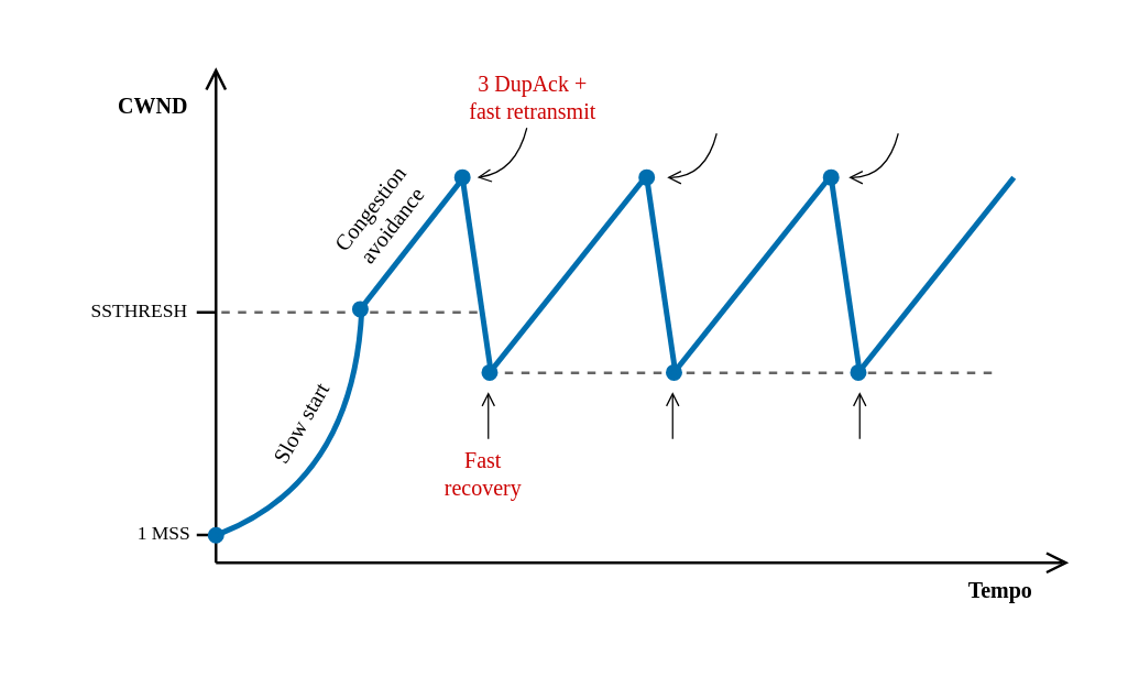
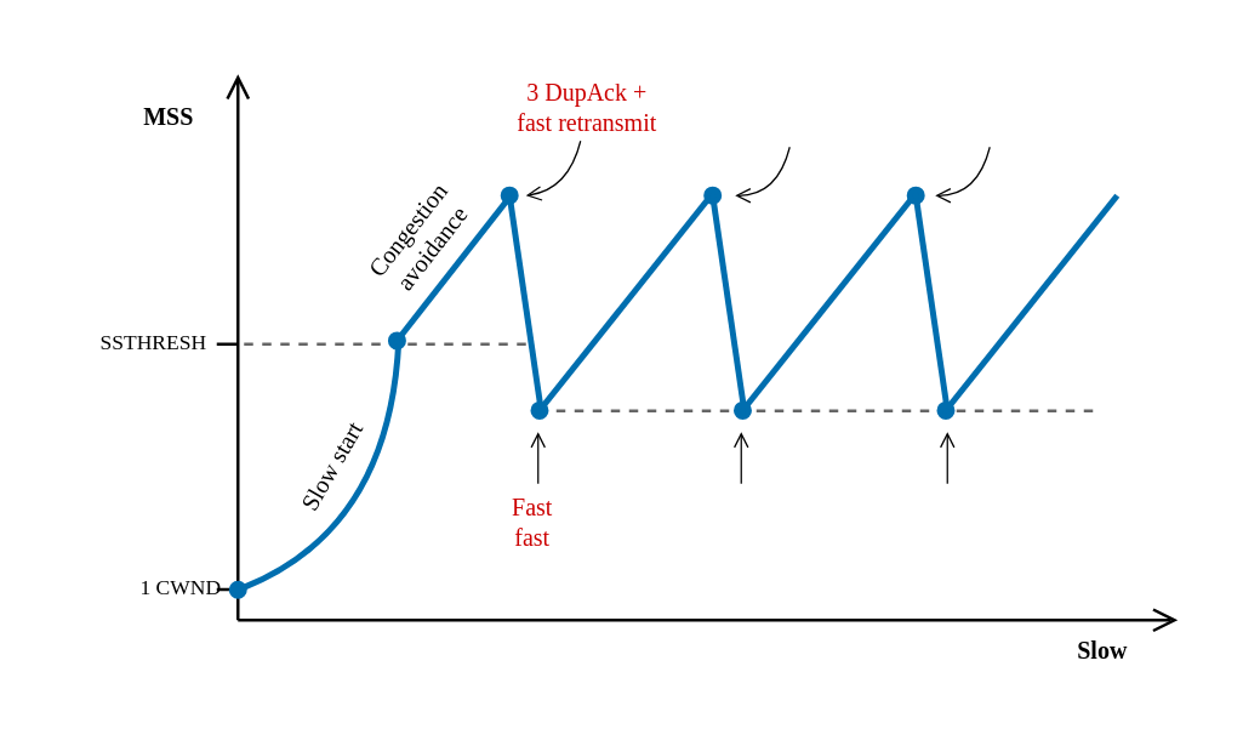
  <mxCell id="0" />
  <mxCell id="1" parent="0" />
  <mxCell id="2" value="" style="endArrow=none;dashed=1;html=1;strokeWidth=1;rounded=0;shadow=0;fontFamily=Bahnschrift;fontSize=8;fontColor=#000000;startSize=0;endSize=6;sourcePerimeterSpacing=0;jumpSize=6;strokeColor=#000000;opacity=60;" edge="1" parent="1"><mxGeometry width="50" height="50" relative="1" as="geometry"><mxPoint x="177" y="135" as="sourcePoint" /><mxPoint x="361" y="135" as="targetPoint" /></mxGeometry></mxCell>
  <mxCell id="3" value="" style="endArrow=none;dashed=1;html=1;strokeWidth=1;rounded=0;shadow=0;fontFamily=Bahnschrift;fontSize=8;fontColor=#000000;startSize=0;endSize=6;sourcePerimeterSpacing=0;jumpSize=6;strokeColor=#000000;opacity=60;" parent="1" edge="1"><mxGeometry width="50" height="50" relative="1" as="geometry"><mxPoint x="80" y="113" as="sourcePoint" /><mxPoint x="175" y="113" as="targetPoint" /></mxGeometry></mxCell>
  <mxCell id="4" value="" style="endArrow=open;html=1;rounded=0;fontFamily=Bahnschrift;fontSize=8;fontColor=#000000;startSize=14;endSize=6;strokeColor=#000000;curved=1;strokeWidth=1;endFill=0;" parent="1" edge="1"><mxGeometry width="50" height="50" relative="1" as="geometry"><mxPoint x="78" y="204" as="sourcePoint" /><mxPoint x="78" y="24" as="targetPoint" /></mxGeometry></mxCell>
  <mxCell id="5" value="" style="endArrow=open;html=1;rounded=0;fontFamily=Bahnschrift;fontSize=8;fontColor=#000000;startSize=14;endSize=6;strokeColor=#000000;curved=1;strokeWidth=1;endFill=0;" parent="1" edge="1"><mxGeometry width="50" height="50" relative="1" as="geometry"><mxPoint x="78" y="204" as="sourcePoint" /><mxPoint x="388" y="204" as="targetPoint" /></mxGeometry></mxCell>
  <mxCell id="6" value="Slow start" style="text;html=1;align=center;verticalAlign=middle;resizable=0;points=[];autosize=1;strokeColor=none;fillColor=none;fontSize=8;fontFamily=Bahnschrift;fontColor=#000000;rotation=-60;" parent="1" vertex="1"><mxGeometry x="79" y="144" width="60" height="20" as="geometry" /></mxCell>
  <mxCell id="7" value="&lt;div&gt;Congestion&lt;/div&gt;&lt;div&gt;avoidance&lt;/div&gt;" style="text;html=1;align=center;verticalAlign=middle;resizable=0;points=[];autosize=1;strokeColor=none;fillColor=none;fontSize=8;fontFamily=Bahnschrift;fontColor=#000000;rotation=-52.1;" parent="1" vertex="1"><mxGeometry x="108" y="64" width="60" height="30" as="geometry" /></mxCell>
- <mxCell id="8" value="1 MSS" style="text;html=1;align=center;verticalAlign=middle;resizable=0;points=[];autosize=1;strokeColor=none;fillColor=none;fontSize=7;fontFamily=Bahnschrift;fontColor=#000000;" parent="1" vertex="1"><mxGeometry x="39" y="184" width="40" height="20" as="geometry" /></mxCell>
+ <mxCell id="8" value="1 CWND" style="text;html=1;align=center;verticalAlign=middle;resizable=0;points=[];autosize=1;strokeColor=none;fillColor=none;fontSize=7;fontFamily=Bahnschrift;fontColor=#000000;" parent="1" vertex="1"><mxGeometry x="39" y="184" width="40" height="20" as="geometry" /></mxCell>
  <mxCell id="9" value="" style="endArrow=none;html=1;rounded=0;shadow=0;fontFamily=Bahnschrift;fontSize=8;fontColor=#000000;startSize=0;endSize=6;sourcePerimeterSpacing=0;strokeColor=#000000;strokeWidth=1;jumpSize=6;" parent="1" edge="1"><mxGeometry width="50" height="50" relative="1" as="geometry"><mxPoint x="71" y="113" as="sourcePoint" /><mxPoint x="78" y="113" as="targetPoint" /></mxGeometry></mxCell>
  <mxCell id="10" value="" style="endArrow=none;html=1;rounded=0;shadow=0;fontFamily=Bahnschrift;fontSize=8;fontColor=#000000;startSize=0;endSize=6;sourcePerimeterSpacing=0;strokeColor=#000000;strokeWidth=1;jumpSize=6;" parent="1" edge="1"><mxGeometry width="50" height="50" relative="1" as="geometry"><mxPoint x="71" y="193.9" as="sourcePoint" /><mxPoint x="78" y="193.9" as="targetPoint" /></mxGeometry></mxCell>
- <mxCell id="11" value="CWND" style="text;html=1;align=center;verticalAlign=middle;resizable=0;points=[];autosize=1;strokeColor=none;fillColor=none;fontSize=8;fontFamily=Bahnschrift;fontColor=#000000;fontStyle=1" parent="1" vertex="1"><mxGeometry x="30" y="28" width="50" height="20" as="geometry" /></mxCell>
- <mxCell id="12" value="Tempo" style="text;html=1;align=center;verticalAlign=middle;resizable=0;points=[];autosize=1;strokeColor=none;fillColor=none;fontSize=8;fontFamily=Bahnschrift;fontColor=#000000;fontStyle=1" parent="1" vertex="1"><mxGeometry x="338" y="204" width="50" height="20" as="geometry" /></mxCell>
+ <mxCell id="11" value="MSS" style="text;html=1;align=center;verticalAlign=middle;resizable=0;points=[];autosize=1;strokeColor=none;fillColor=none;fontSize=8;fontFamily=Bahnschrift;fontColor=#000000;fontStyle=1" parent="1" vertex="1"><mxGeometry x="30" y="28" width="50" height="20" as="geometry" /></mxCell>
+ <mxCell id="12" value="Slow" style="text;html=1;align=center;verticalAlign=middle;resizable=0;points=[];autosize=1;strokeColor=none;fillColor=none;fontSize=8;fontFamily=Bahnschrift;fontColor=#000000;fontStyle=1" parent="1" vertex="1"><mxGeometry x="338" y="204" width="50" height="20" as="geometry" /></mxCell>
  <mxCell id="13" value="" style="endArrow=none;html=1;rounded=0;fontFamily=Bahnschrift;fontSize=8;fontColor=#000000;startSize=4;endSize=14;strokeColor=#006EAF;strokeWidth=2;curved=1;fillColor=#1ba1e2;startArrow=oval;startFill=1;" parent="1" edge="1"><mxGeometry width="50" height="50" relative="1" as="geometry"><mxPoint x="78" y="194" as="sourcePoint" /><mxPoint x="131" y="112" as="targetPoint" /><Array as="points"><mxPoint x="128" y="174" /></Array></mxGeometry></mxCell>
  <mxCell id="14" value="" style="endArrow=none;html=1;fontFamily=Bahnschrift;fontSize=8;fontColor=#000000;startSize=0;endSize=14;strokeColor=#006EAF;strokeWidth=2;fillColor=#1ba1e2;rounded=0;jumpSize=6;shadow=0;sourcePerimeterSpacing=0;startArrow=circle;startFill=1;" edge="1" parent="1"><mxGeometry width="50" height="50" relative="1" as="geometry"><mxPoint x="167" y="60" as="sourcePoint" /><mxPoint x="178" y="135" as="targetPoint" /></mxGeometry></mxCell>
  <mxCell id="15" value="SSTHRESH" style="text;html=1;align=center;verticalAlign=middle;resizable=0;points=[];autosize=1;strokeColor=none;fillColor=none;fontSize=7;fontFamily=Bahnschrift;fontColor=#000000;" vertex="1" parent="1"><mxGeometry x="20" y="103" width="60" height="20" as="geometry" /></mxCell>
  <mxCell id="16" value="" style="endArrow=none;html=1;fontFamily=Bahnschrift;fontSize=8;fontColor=#000000;startSize=0;endSize=14;strokeColor=#006EAF;strokeWidth=2;fillColor=#1ba1e2;rounded=0;jumpSize=6;shadow=0;sourcePerimeterSpacing=0;startArrow=circle;startFill=1;" parent="1" edge="1"><mxGeometry width="50" height="50" relative="1" as="geometry"><mxPoint x="128" y="115" as="sourcePoint" /><mxPoint x="168" y="64" as="targetPoint" /></mxGeometry></mxCell>
  <mxCell id="17" value="" style="endArrow=none;html=1;fontFamily=Bahnschrift;fontSize=8;fontColor=#000000;startSize=0;endSize=14;strokeColor=#006EAF;strokeWidth=2;fillColor=#1ba1e2;rounded=0;jumpSize=6;shadow=0;sourcePerimeterSpacing=0;startArrow=circle;startFill=1;" edge="1" parent="1"><mxGeometry width="50" height="50" relative="1" as="geometry"><mxPoint x="175" y="138" as="sourcePoint" /><mxPoint x="234" y="64" as="targetPoint" /></mxGeometry></mxCell>
  <mxCell id="18" value="" style="endArrow=none;html=1;fontFamily=Bahnschrift;fontSize=8;fontColor=#000000;startSize=0;endSize=14;strokeColor=#006EAF;strokeWidth=2;fillColor=#1ba1e2;rounded=0;jumpSize=6;shadow=0;sourcePerimeterSpacing=0;startArrow=circle;startFill=1;" edge="1" parent="1"><mxGeometry width="50" height="50" relative="1" as="geometry"><mxPoint x="234" y="60" as="sourcePoint" /><mxPoint x="245" y="135" as="targetPoint" /></mxGeometry></mxCell>
  <mxCell id="19" value="" style="endArrow=none;html=1;fontFamily=Bahnschrift;fontSize=8;fontColor=#000000;startSize=0;endSize=14;strokeColor=#006EAF;strokeWidth=2;fillColor=#1ba1e2;rounded=0;jumpSize=6;shadow=0;sourcePerimeterSpacing=0;startArrow=circle;startFill=1;" edge="1" parent="1"><mxGeometry width="50" height="50" relative="1" as="geometry"><mxPoint x="242" y="138" as="sourcePoint" /><mxPoint x="301" y="64" as="targetPoint" /></mxGeometry></mxCell>
- <mxCell id="20" value="&lt;div&gt;Fast&lt;/div&gt;&lt;div&gt;recovery&lt;/div&gt;" style="text;html=1;align=center;verticalAlign=middle;resizable=0;points=[];autosize=1;strokeColor=none;fillColor=none;fontSize=8;fontColor=#CC0000;fontFamily=Bahnschrift;" vertex="1" parent="1"><mxGeometry x="150" y="157" width="50" height="30" as="geometry" /></mxCell>
+ <mxCell id="20" value="&lt;div&gt;Fast&lt;/div&gt;&lt;div&gt;fast&lt;/div&gt;" style="text;html=1;align=center;verticalAlign=middle;resizable=0;points=[];autosize=1;strokeColor=none;fillColor=none;fontSize=8;fontColor=#CC0000;fontFamily=Bahnschrift;" vertex="1" parent="1"><mxGeometry x="150" y="157" width="50" height="30" as="geometry" /></mxCell>
  <mxCell id="21" value="&lt;div&gt;3 DupAck +&lt;/div&gt;&lt;div&gt;fast retransmit&lt;br&gt;&lt;/div&gt;" style="text;html=1;align=center;verticalAlign=middle;resizable=0;points=[];autosize=1;strokeColor=none;fillColor=none;fontSize=8;fontColor=#CC0000;fontFamily=Bahnschrift;rotation=0;" vertex="1" parent="1"><mxGeometry x="153" y="20" width="80" height="30" as="geometry" /></mxCell>
  <mxCell id="22" value="" style="endArrow=none;html=1;fontFamily=Bahnschrift;fontSize=6;fontColor=#CC0000;curved=1;sketch=0;endFill=0;shadow=0;endSize=4;strokeColor=default;strokeWidth=0.5;startSize=4;startArrow=open;startFill=0;" edge="1" parent="1"><mxGeometry width="50" height="50" relative="1" as="geometry"><mxPoint x="173" y="64" as="sourcePoint" /><mxPoint x="191" y="46" as="targetPoint" /><Array as="points"><mxPoint x="187" y="62" /></Array></mxGeometry></mxCell>
  <mxCell id="23" value="" style="endArrow=none;html=1;fontFamily=Bahnschrift;fontSize=8;fontColor=#000000;startSize=0;endSize=14;strokeColor=#006EAF;strokeWidth=2;fillColor=#1ba1e2;rounded=0;jumpSize=6;shadow=0;sourcePerimeterSpacing=0;startArrow=circle;startFill=1;" edge="1" parent="1"><mxGeometry width="50" height="50" relative="1" as="geometry"><mxPoint x="301" y="60" as="sourcePoint" /><mxPoint x="312" y="135" as="targetPoint" /></mxGeometry></mxCell>
  <mxCell id="24" value="" style="endArrow=none;html=1;fontFamily=Bahnschrift;fontSize=8;fontColor=#000000;startSize=0;endSize=14;strokeColor=#006EAF;strokeWidth=2;fillColor=#1ba1e2;rounded=0;jumpSize=6;shadow=0;sourcePerimeterSpacing=0;startArrow=circle;startFill=1;" edge="1" parent="1"><mxGeometry width="50" height="50" relative="1" as="geometry"><mxPoint x="309" y="138" as="sourcePoint" /><mxPoint x="368" y="64" as="targetPoint" /></mxGeometry></mxCell>
  <mxCell id="25" value="" style="endArrow=none;html=1;fontFamily=Bahnschrift;fontSize=6;fontColor=#CC0000;curved=1;sketch=0;endFill=0;shadow=0;endSize=4;strokeColor=default;strokeWidth=0.5;startSize=4;startArrow=open;startFill=0;" edge="1" parent="1"><mxGeometry width="50" height="50" relative="1" as="geometry"><mxPoint x="242" y="64" as="sourcePoint" /><mxPoint x="260" y="48" as="targetPoint" /><Array as="points"><mxPoint x="256" y="64" /></Array></mxGeometry></mxCell>
  <mxCell id="26" value="" style="endArrow=none;html=1;fontFamily=Bahnschrift;fontSize=6;fontColor=#CC0000;curved=1;sketch=0;endFill=0;shadow=0;endSize=4;strokeColor=default;strokeWidth=0.5;startSize=4;startArrow=open;startFill=0;" edge="1" parent="1"><mxGeometry width="50" height="50" relative="1" as="geometry"><mxPoint x="308" y="64" as="sourcePoint" /><mxPoint x="326" y="48" as="targetPoint" /><Array as="points"><mxPoint x="322" y="64" /></Array></mxGeometry></mxCell>
  <mxCell id="27" value="" style="endArrow=none;html=1;fontFamily=Bahnschrift;fontSize=6;fontColor=#CC0000;sketch=0;endFill=0;shadow=0;endSize=4;strokeColor=default;strokeWidth=0.5;startSize=4;startArrow=open;startFill=0;rounded=0;" edge="1" parent="1"><mxGeometry width="50" height="50" relative="1" as="geometry"><mxPoint x="177" y="142" as="sourcePoint" /><mxPoint x="177" y="159" as="targetPoint" /><Array as="points" /></mxGeometry></mxCell>
  <mxCell id="28" value="" style="endArrow=none;html=1;fontFamily=Bahnschrift;fontSize=6;fontColor=#CC0000;sketch=0;endFill=0;shadow=0;endSize=4;strokeColor=default;strokeWidth=0.5;startSize=4;startArrow=open;startFill=0;rounded=0;" edge="1" parent="1"><mxGeometry width="50" height="50" relative="1" as="geometry"><mxPoint x="244" y="142" as="sourcePoint" /><mxPoint x="244" y="159" as="targetPoint" /><Array as="points" /></mxGeometry></mxCell>
  <mxCell id="29" value="" style="endArrow=none;html=1;fontFamily=Bahnschrift;fontSize=6;fontColor=#CC0000;sketch=0;endFill=0;shadow=0;endSize=4;strokeColor=default;strokeWidth=0.5;startSize=4;startArrow=open;startFill=0;rounded=0;" edge="1" parent="1"><mxGeometry width="50" height="50" relative="1" as="geometry"><mxPoint x="312" y="142" as="sourcePoint" /><mxPoint x="312" y="159" as="targetPoint" /><Array as="points" /></mxGeometry></mxCell>
